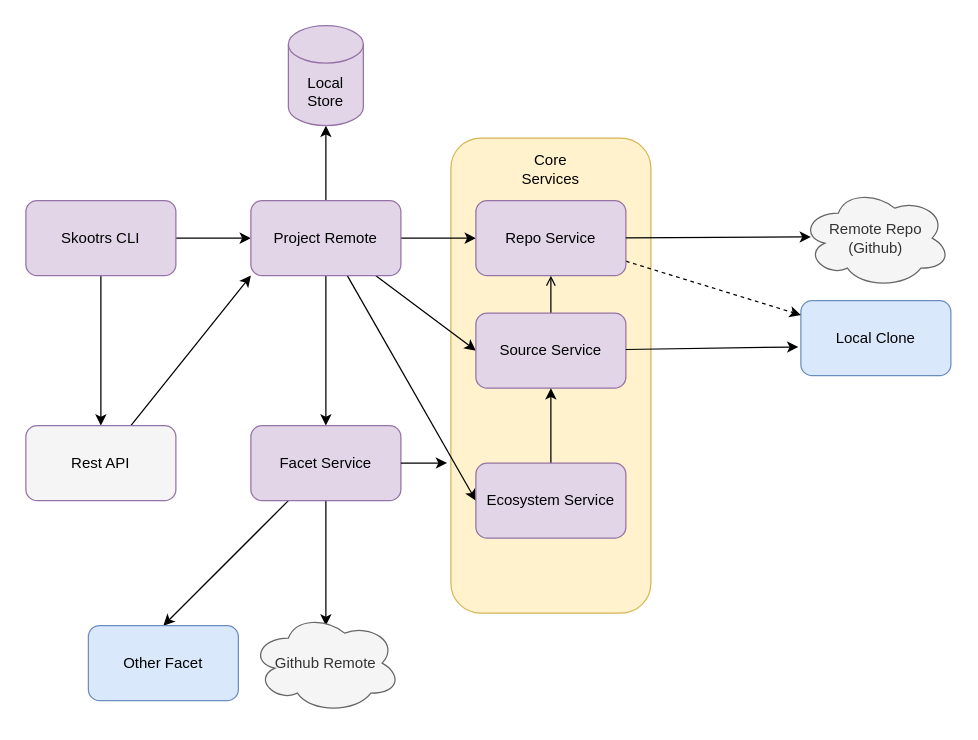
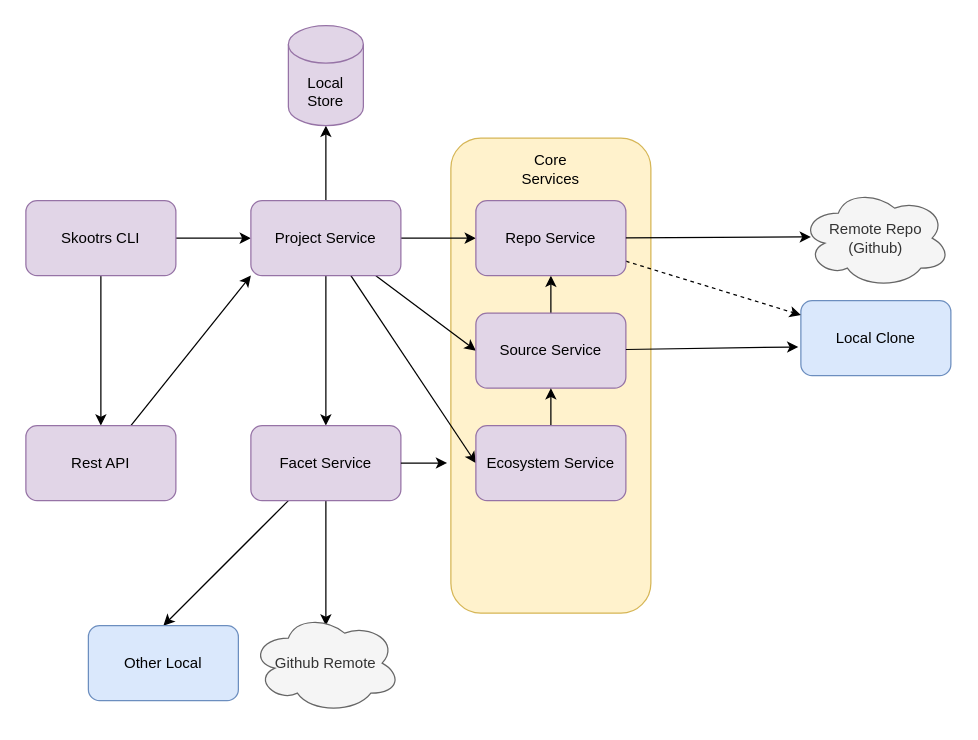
  <mxCell id="0" />
  <mxCell id="1" parent="0" />
  <mxCell id="2" value="" style="rounded=1;whiteSpace=wrap;html=1;fillColor=#fff2cc;strokeColor=#d6b656;" vertex="1" parent="1"><mxGeometry x="360" y="110" width="160" height="380" as="geometry" /></mxCell>
  <mxCell id="3" style="edgeStyle=orthogonalEdgeStyle;rounded=0;orthogonalLoop=1;jettySize=auto;html=1;" edge="1" parent="1" source="5" target="11"><mxGeometry relative="1" as="geometry" /></mxCell>
  <mxCell id="4" style="edgeStyle=orthogonalEdgeStyle;rounded=0;orthogonalLoop=1;jettySize=auto;html=1;" edge="1" parent="1" source="5" target="30"><mxGeometry relative="1" as="geometry" /></mxCell>
  <mxCell id="5" value="Skootrs CLI" style="rounded=1;whiteSpace=wrap;html=1;fillColor=#e1d5e7;strokeColor=#9673a6;" vertex="1" parent="1"><mxGeometry x="20" y="160" width="120" height="60" as="geometry" /></mxCell>
  <mxCell id="6" style="edgeStyle=orthogonalEdgeStyle;rounded=0;orthogonalLoop=1;jettySize=auto;html=1;" edge="1" parent="1" source="11" target="16"><mxGeometry relative="1" as="geometry" /></mxCell>
  <mxCell id="7" style="rounded=0;orthogonalLoop=1;jettySize=auto;html=1;entryX=0;entryY=0.5;entryDx=0;entryDy=0;" edge="1" parent="1" source="11" target="13"><mxGeometry relative="1" as="geometry" /></mxCell>
  <mxCell id="8" style="rounded=0;orthogonalLoop=1;jettySize=auto;html=1;entryX=0;entryY=0.5;entryDx=0;entryDy=0;" edge="1" parent="1" source="11" target="21"><mxGeometry relative="1" as="geometry" /></mxCell>
  <mxCell id="9" style="edgeStyle=orthogonalEdgeStyle;rounded=0;orthogonalLoop=1;jettySize=auto;html=1;" edge="1" parent="1" source="11" target="24"><mxGeometry relative="1" as="geometry" /></mxCell>
  <mxCell id="10" style="edgeStyle=orthogonalEdgeStyle;rounded=0;orthogonalLoop=1;jettySize=auto;html=1;" edge="1" parent="1" source="11" target="28"><mxGeometry relative="1" as="geometry" /></mxCell>
- <mxCell id="11" value="Project Remote" style="rounded=1;whiteSpace=wrap;html=1;fillColor=#e1d5e7;strokeColor=#9673a6;" vertex="1" parent="1"><mxGeometry x="200" y="160" width="120" height="60" as="geometry" /></mxCell>
- <mxCell id="12" style="edgeStyle=orthogonalEdgeStyle;rounded=0;orthogonalLoop=1;jettySize=auto;html=1;entryX=0.5;entryY=1;entryDx=0;entryDy=0;endArrow=open;" edge="1" parent="1" source="13" target="16"><mxGeometry relative="1" as="geometry" /></mxCell>
+ <mxCell id="11" value="Project Service" style="rounded=1;whiteSpace=wrap;html=1;fillColor=#e1d5e7;strokeColor=#9673a6;" vertex="1" parent="1"><mxGeometry x="200" y="160" width="120" height="60" as="geometry" /></mxCell>
+ <mxCell id="12" style="edgeStyle=orthogonalEdgeStyle;rounded=0;orthogonalLoop=1;jettySize=auto;html=1;entryX=0.5;entryY=1;entryDx=0;entryDy=0;" edge="1" parent="1" source="13" target="16"><mxGeometry relative="1" as="geometry" /></mxCell>
  <mxCell id="13" value="Source Service" style="rounded=1;whiteSpace=wrap;html=1;fillColor=#e1d5e7;strokeColor=#9673a6;" vertex="1" parent="1"><mxGeometry x="380" y="250" width="120" height="60" as="geometry" /></mxCell>
  <mxCell id="14" value="Local Clone" style="rounded=1;whiteSpace=wrap;html=1;fillColor=#dae8fc;strokeColor=#6c8ebf;" vertex="1" parent="1"><mxGeometry x="640" y="240" width="120" height="60" as="geometry" /></mxCell>
  <mxCell id="15" style="rounded=0;orthogonalLoop=1;jettySize=auto;html=1;dashed=1;" edge="1" parent="1" source="16" target="14"><mxGeometry relative="1" as="geometry" /></mxCell>
  <mxCell id="16" value="Repo Service" style="rounded=1;whiteSpace=wrap;html=1;fillColor=#e1d5e7;strokeColor=#9673a6;" vertex="1" parent="1"><mxGeometry x="380" y="160" width="120" height="60" as="geometry" /></mxCell>
  <mxCell id="17" value="Remote Repo&lt;br&gt;(Github)" style="ellipse;shape=cloud;whiteSpace=wrap;html=1;fillColor=#f5f5f5;fontColor=#333333;strokeColor=#666666;" vertex="1" parent="1"><mxGeometry x="640" y="150" width="120" height="80" as="geometry" /></mxCell>
  <mxCell id="18" style="rounded=0;orthogonalLoop=1;jettySize=auto;html=1;entryX=0.067;entryY=0.488;entryDx=0;entryDy=0;entryPerimeter=0;" edge="1" parent="1" source="16" target="17"><mxGeometry relative="1" as="geometry" /></mxCell>
  <mxCell id="19" style="rounded=0;orthogonalLoop=1;jettySize=auto;html=1;entryX=-0.017;entryY=0.617;entryDx=0;entryDy=0;entryPerimeter=0;" edge="1" parent="1" source="13" target="14"><mxGeometry relative="1" as="geometry" /></mxCell>
  <mxCell id="20" style="edgeStyle=orthogonalEdgeStyle;rounded=0;orthogonalLoop=1;jettySize=auto;html=1;" edge="1" parent="1" source="21" target="13"><mxGeometry relative="1" as="geometry" /></mxCell>
- <mxCell id="21" value="Ecosystem Service" style="rounded=1;whiteSpace=wrap;html=1;fillColor=#e1d5e7;strokeColor=#9673a6;" vertex="1" parent="1"><mxGeometry x="380" y="370" width="120" height="60" as="geometry" /></mxCell>
+ <mxCell id="21" value="Ecosystem Service" style="rounded=1;whiteSpace=wrap;html=1;fillColor=#e1d5e7;strokeColor=#9673a6;" vertex="1" parent="1"><mxGeometry x="380" y="340" width="120" height="60" as="geometry" /></mxCell>
  <mxCell id="22" style="edgeStyle=orthogonalEdgeStyle;rounded=0;orthogonalLoop=1;jettySize=auto;html=1;" edge="1" parent="1" source="24"><mxGeometry relative="1" as="geometry"><mxPoint x="260" y="500" as="targetPoint" /></mxGeometry></mxCell>
  <mxCell id="23" style="rounded=0;orthogonalLoop=1;jettySize=auto;html=1;entryX=0.5;entryY=0;entryDx=0;entryDy=0;" edge="1" parent="1" source="24" target="31"><mxGeometry relative="1" as="geometry" /></mxCell>
  <mxCell id="24" value="Facet Service" style="rounded=1;whiteSpace=wrap;html=1;fillColor=#e1d5e7;strokeColor=#9673a6;" vertex="1" parent="1"><mxGeometry x="200" y="340" width="120" height="60" as="geometry" /></mxCell>
  <mxCell id="25" style="edgeStyle=orthogonalEdgeStyle;rounded=0;orthogonalLoop=1;jettySize=auto;html=1;entryX=-0.019;entryY=0.684;entryDx=0;entryDy=0;entryPerimeter=0;" edge="1" parent="1" source="24" target="2"><mxGeometry relative="1" as="geometry" /></mxCell>
  <mxCell id="26" value="Core Services" style="text;html=1;strokeColor=none;fillColor=none;align=center;verticalAlign=middle;whiteSpace=wrap;rounded=0;" vertex="1" parent="1"><mxGeometry x="410" y="120" width="60" height="30" as="geometry" /></mxCell>
  <mxCell id="27" value="Github Remote" style="ellipse;shape=cloud;whiteSpace=wrap;html=1;fillColor=#f5f5f5;fontColor=#333333;strokeColor=#666666;" vertex="1" parent="1"><mxGeometry x="200" y="490" width="120" height="80" as="geometry" /></mxCell>
  <mxCell id="28" value="Local Store" style="shape=cylinder3;whiteSpace=wrap;html=1;boundedLbl=1;backgroundOutline=1;size=15;fillColor=#e1d5e7;strokeColor=#9673a6;" vertex="1" parent="1"><mxGeometry x="230" y="20" width="60" height="80" as="geometry" /></mxCell>
  <mxCell id="29" style="rounded=0;orthogonalLoop=1;jettySize=auto;html=1;entryX=0;entryY=1;entryDx=0;entryDy=0;" edge="1" parent="1" source="30" target="11"><mxGeometry relative="1" as="geometry" /></mxCell>
- <mxCell id="30" value="Rest API" style="rounded=1;whiteSpace=wrap;html=1;fillColor=#f5f5f5;strokeColor=#9673a6;" vertex="1" parent="1"><mxGeometry x="20" y="340" width="120" height="60" as="geometry" /></mxCell>
- <mxCell id="31" value="Other Facet" style="rounded=1;whiteSpace=wrap;html=1;fillColor=#dae8fc;strokeColor=#6c8ebf;" vertex="1" parent="1"><mxGeometry x="70" y="500" width="120" height="60" as="geometry" /></mxCell>
+ <mxCell id="30" value="Rest API" style="rounded=1;whiteSpace=wrap;html=1;fillColor=#e1d5e7;strokeColor=#9673a6;" vertex="1" parent="1"><mxGeometry x="20" y="340" width="120" height="60" as="geometry" /></mxCell>
+ <mxCell id="31" value="Other Local" style="rounded=1;whiteSpace=wrap;html=1;fillColor=#dae8fc;strokeColor=#6c8ebf;" vertex="1" parent="1"><mxGeometry x="70" y="500" width="120" height="60" as="geometry" /></mxCell>
